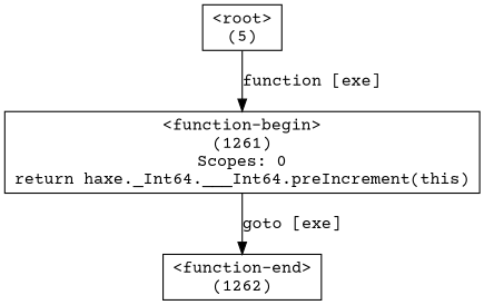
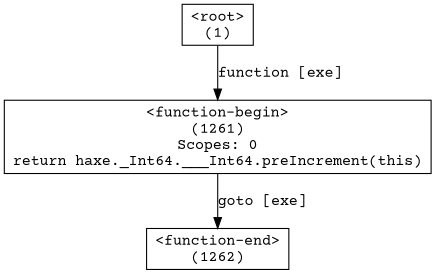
  digraph {
    fontname="Courier Prime"
    node [shape=box fontname="Courier Prime"]
    edge [fontname="Courier Prime"]
    n1 [label="<function-end>\n(1262)"]
    n2 [label="<function-begin>\n(1261)\nScopes: 0\nreturn haxe._Int64.___Int64.preIncrement(this)"]
-   n3 [label="<root>\n(5)"]
+   n3 [label="<root>\n(1)"]
    n2 -> n1 [label="goto [exe]"]
    n3 -> n2 [label="function [exe]"]
  }
